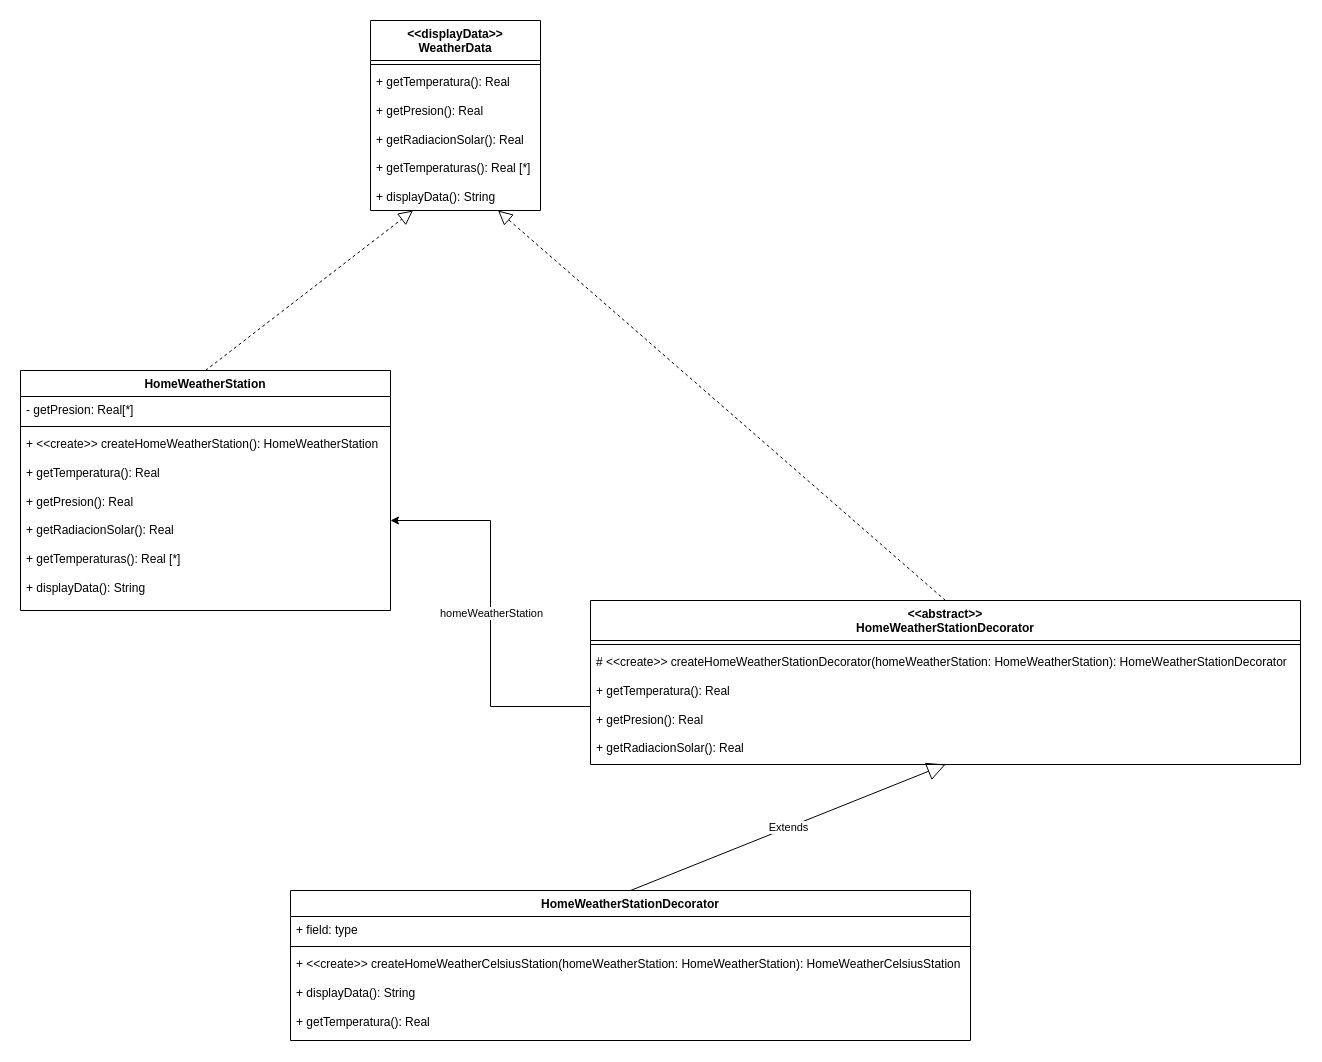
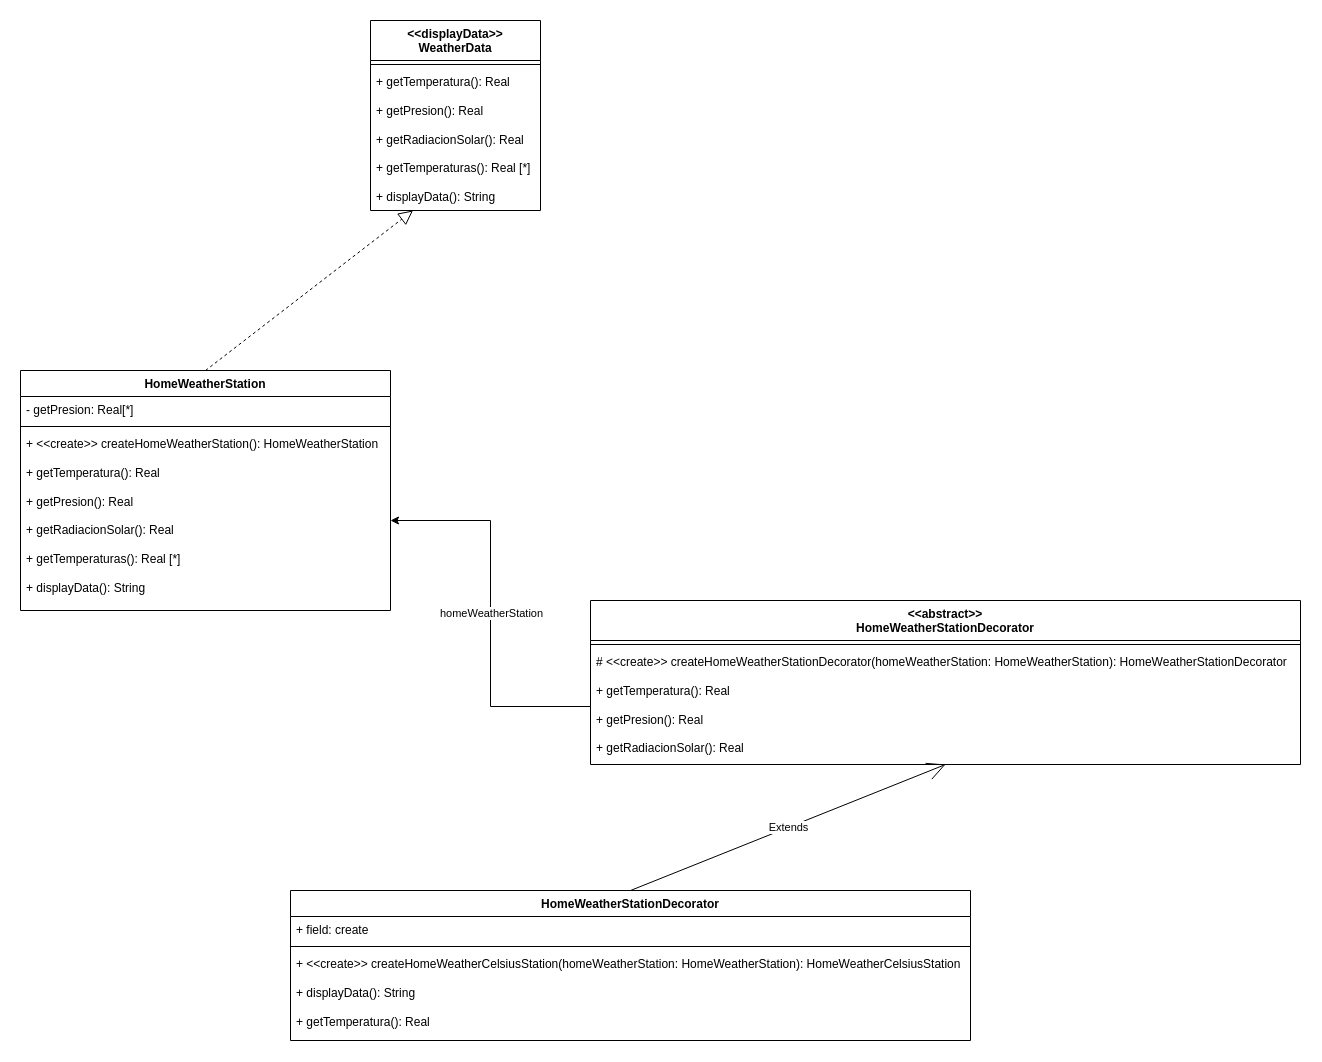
  <mxCell id="0" />
  <mxCell id="1" parent="0" />
  <mxCell id="2" value="&lt;div&gt;&amp;lt;&amp;lt;displayData&amp;gt;&amp;gt;&lt;br&gt;&lt;/div&gt;&lt;div&gt;WeatherData&lt;/div&gt;" style="swimlane;fontStyle=1;align=center;verticalAlign=top;childLayout=stackLayout;horizontal=1;startSize=40;horizontalStack=0;resizeParent=1;resizeParentMax=0;resizeLast=0;collapsible=1;marginBottom=0;whiteSpace=wrap;html=1;" vertex="1" parent="1"><mxGeometry x="370" y="20" width="170" height="190" as="geometry" /></mxCell>
  <mxCell id="3" value="" style="line;strokeWidth=1;fillColor=none;align=left;verticalAlign=middle;spacingTop=-1;spacingLeft=3;spacingRight=3;rotatable=0;labelPosition=right;points=[];portConstraint=eastwest;strokeColor=inherit;" vertex="1" parent="2"><mxGeometry y="40" width="170" height="8" as="geometry" /></mxCell>
  <mxCell id="4" value="&lt;div&gt;+ getTemperatura(): Real&lt;/div&gt;&lt;div&gt;&lt;br&gt;&lt;/div&gt;&lt;div&gt;+ getPresion(): Real&lt;/div&gt;&lt;div&gt;&lt;br&gt;&lt;/div&gt;&lt;div&gt;+ getRadiacionSolar(): Real&lt;/div&gt;&lt;div&gt;&lt;br&gt;&lt;/div&gt;&lt;div&gt;+ getTemperaturas(): Real [*]&lt;br&gt;&lt;/div&gt;&lt;div&gt;&lt;br&gt;&lt;/div&gt;&lt;div&gt;+ displayData(): String&lt;br&gt;&lt;/div&gt;" style="text;strokeColor=none;fillColor=none;align=left;verticalAlign=top;spacingLeft=4;spacingRight=4;overflow=hidden;rotatable=0;points=[[0,0.5],[1,0.5]];portConstraint=eastwest;whiteSpace=wrap;html=1;" vertex="1" parent="2"><mxGeometry y="48" width="170" height="142" as="geometry" /></mxCell>
  <mxCell id="5" value="HomeWeatherStation" style="swimlane;fontStyle=1;align=center;verticalAlign=top;childLayout=stackLayout;horizontal=1;startSize=26;horizontalStack=0;resizeParent=1;resizeParentMax=0;resizeLast=0;collapsible=1;marginBottom=0;whiteSpace=wrap;html=1;" vertex="1" parent="1"><mxGeometry x="20" y="370" width="370" height="240" as="geometry" /></mxCell>
  <mxCell id="6" value="- getPresion: Real[*]" style="text;strokeColor=none;fillColor=none;align=left;verticalAlign=top;spacingLeft=4;spacingRight=4;overflow=hidden;rotatable=0;points=[[0,0.5],[1,0.5]];portConstraint=eastwest;whiteSpace=wrap;html=1;" vertex="1" parent="5"><mxGeometry y="26" width="370" height="26" as="geometry" /></mxCell>
  <mxCell id="7" value="" style="line;strokeWidth=1;fillColor=none;align=left;verticalAlign=middle;spacingTop=-1;spacingLeft=3;spacingRight=3;rotatable=0;labelPosition=right;points=[];portConstraint=eastwest;strokeColor=inherit;" vertex="1" parent="5"><mxGeometry y="52" width="370" height="8" as="geometry" /></mxCell>
  <mxCell id="8" value="&lt;div&gt;+ &amp;lt;&amp;lt;create&amp;gt;&amp;gt; createHomeWeatherStation(): HomeWeatherStation&lt;/div&gt;&lt;div&gt;&lt;div&gt;&lt;br&gt;&lt;/div&gt;&lt;div&gt;+ getTemperatura(): Real&lt;/div&gt;&lt;div&gt;&lt;br&gt;&lt;/div&gt;&lt;div&gt;+ getPresion(): Real&lt;/div&gt;&lt;div&gt;&lt;br&gt;&lt;/div&gt;&lt;div&gt;+ getRadiacionSolar(): Real&lt;/div&gt;&lt;div&gt;&lt;br&gt;&lt;/div&gt;&lt;div&gt;+ getTemperaturas(): Real [*]&lt;br&gt;&lt;/div&gt;&lt;div&gt;&lt;br&gt;&lt;/div&gt;&lt;div&gt;+ displayData(): String&lt;br&gt;&lt;/div&gt;&lt;/div&gt;" style="text;strokeColor=none;fillColor=none;align=left;verticalAlign=top;spacingLeft=4;spacingRight=4;overflow=hidden;rotatable=0;points=[[0,0.5],[1,0.5]];portConstraint=eastwest;whiteSpace=wrap;html=1;" vertex="1" parent="5"><mxGeometry y="60" width="370" height="180" as="geometry" /></mxCell>
  <mxCell id="9" value="" style="endArrow=block;dashed=1;endFill=0;endSize=12;html=1;rounded=0;exitX=0.5;exitY=0;exitDx=0;exitDy=0;entryX=0.25;entryY=1;entryDx=0;entryDy=0;" edge="1" parent="1" source="5" target="2"><mxGeometry width="160" relative="1" as="geometry"><mxPoint x="350" y="350" as="sourcePoint" /><mxPoint x="380" y="250" as="targetPoint" /></mxGeometry></mxCell>
  <mxCell id="10" value="&lt;div&gt;&amp;lt;&amp;lt;abstract&amp;gt;&amp;gt;&lt;br&gt;&lt;/div&gt;&lt;div&gt;HomeWeatherStationDecorator&lt;/div&gt;" style="swimlane;fontStyle=1;align=center;verticalAlign=top;childLayout=stackLayout;horizontal=1;startSize=40;horizontalStack=0;resizeParent=1;resizeParentMax=0;resizeLast=0;collapsible=1;marginBottom=0;whiteSpace=wrap;html=1;" vertex="1" parent="1"><mxGeometry x="590" y="600" width="710" height="164" as="geometry" /></mxCell>
  <mxCell id="11" value="" style="line;strokeWidth=1;fillColor=none;align=left;verticalAlign=middle;spacingTop=-1;spacingLeft=3;spacingRight=3;rotatable=0;labelPosition=right;points=[];portConstraint=eastwest;strokeColor=inherit;" vertex="1" parent="10"><mxGeometry y="40" width="710" height="8" as="geometry" /></mxCell>
  <mxCell id="12" value="&lt;div&gt;# &amp;lt;&amp;lt;create&amp;gt;&amp;gt; createHomeWeatherStationDecorator(homeWeatherStation: HomeWeatherStation): HomeWeatherStationDecorator&lt;/div&gt;&lt;div&gt;&lt;br&gt;&lt;/div&gt;&lt;div&gt;+ getTemperatura(): Real&lt;/div&gt;&lt;div&gt;&lt;br&gt;&lt;/div&gt;&lt;div&gt;+ getPresion(): Real&lt;/div&gt;&lt;div&gt;&lt;br&gt;&lt;/div&gt;&lt;div&gt;+ getRadiacionSolar(): Real&lt;/div&gt;&lt;div&gt;&lt;br&gt;&lt;/div&gt;&lt;div&gt;+ getTemperaturas(): Real [*]&lt;br&gt;&lt;/div&gt;" style="text;strokeColor=none;fillColor=none;align=left;verticalAlign=top;spacingLeft=4;spacingRight=4;overflow=hidden;rotatable=0;points=[[0,0.5],[1,0.5]];portConstraint=eastwest;whiteSpace=wrap;html=1;" vertex="1" parent="10"><mxGeometry y="48" width="710" height="116" as="geometry" /></mxCell>
- <mxCell id="13" value="" style="endArrow=block;dashed=1;endFill=0;endSize=12;html=1;rounded=0;exitX=0.5;exitY=0;exitDx=0;exitDy=0;entryX=0.75;entryY=1;entryDx=0;entryDy=0;" edge="1" parent="1" source="10" target="2"><mxGeometry width="160" relative="1" as="geometry"><mxPoint x="580" y="280" as="sourcePoint" /><mxPoint x="740" y="280" as="targetPoint" /></mxGeometry></mxCell>
  <mxCell id="14" style="edgeStyle=orthogonalEdgeStyle;rounded=0;orthogonalLoop=1;jettySize=auto;html=1;exitX=0;exitY=0.5;exitDx=0;exitDy=0;entryX=1;entryY=0.5;entryDx=0;entryDy=0;" edge="1" parent="1" source="12" target="8"><mxGeometry relative="1" as="geometry" /></mxCell>
  <mxCell id="15" value="homeWeatherStation" style="edgeLabel;html=1;align=center;verticalAlign=middle;resizable=0;points=[];" vertex="1" connectable="0" parent="14"><mxGeometry x="0.005" relative="1" as="geometry"><mxPoint as="offset" /></mxGeometry></mxCell>
  <mxCell id="16" value="HomeWeatherStationDecorator" style="swimlane;fontStyle=1;align=center;verticalAlign=top;childLayout=stackLayout;horizontal=1;startSize=26;horizontalStack=0;resizeParent=1;resizeParentMax=0;resizeLast=0;collapsible=1;marginBottom=0;whiteSpace=wrap;html=1;" vertex="1" parent="1"><mxGeometry x="290" y="890" width="680" height="150" as="geometry" /></mxCell>
- <mxCell id="17" value="+ field: type" style="text;strokeColor=none;fillColor=none;align=left;verticalAlign=top;spacingLeft=4;spacingRight=4;overflow=hidden;rotatable=0;points=[[0,0.5],[1,0.5]];portConstraint=eastwest;whiteSpace=wrap;html=1;" vertex="1" parent="16"><mxGeometry y="26" width="680" height="26" as="geometry" /></mxCell>
+ <mxCell id="17" value="+ field: create" style="text;strokeColor=none;fillColor=none;align=left;verticalAlign=top;spacingLeft=4;spacingRight=4;overflow=hidden;rotatable=0;points=[[0,0.5],[1,0.5]];portConstraint=eastwest;whiteSpace=wrap;html=1;" vertex="1" parent="16"><mxGeometry y="26" width="680" height="26" as="geometry" /></mxCell>
  <mxCell id="18" value="" style="line;strokeWidth=1;fillColor=none;align=left;verticalAlign=middle;spacingTop=-1;spacingLeft=3;spacingRight=3;rotatable=0;labelPosition=right;points=[];portConstraint=eastwest;strokeColor=inherit;" vertex="1" parent="16"><mxGeometry y="52" width="680" height="8" as="geometry" /></mxCell>
  <mxCell id="19" value="&lt;div&gt;+ &amp;lt;&amp;lt;create&amp;gt;&amp;gt; createHomeWeatherCelsiusStation(homeWeatherStation: HomeWeatherStation): HomeWeatherCelsiusStation&lt;/div&gt;&lt;div&gt;&lt;br&gt;&lt;/div&gt;&lt;div&gt;+ displayData(): String&lt;/div&gt;&lt;div&gt;&lt;br&gt;&lt;/div&gt;&lt;div&gt;+ getTemperatura(): Real&lt;br&gt;&lt;/div&gt;" style="text;strokeColor=none;fillColor=none;align=left;verticalAlign=top;spacingLeft=4;spacingRight=4;overflow=hidden;rotatable=0;points=[[0,0.5],[1,0.5]];portConstraint=eastwest;whiteSpace=wrap;html=1;" vertex="1" parent="16"><mxGeometry y="60" width="680" height="90" as="geometry" /></mxCell>
- <mxCell id="20" value="Extends" style="endArrow=block;endSize=16;endFill=0;html=1;rounded=0;exitX=0.5;exitY=0;exitDx=0;exitDy=0;entryX=0.5;entryY=1;entryDx=0;entryDy=0;" edge="1" parent="1" source="16" target="10"><mxGeometry width="160" relative="1" as="geometry"><mxPoint x="720" y="670" as="sourcePoint" /><mxPoint x="880" y="670" as="targetPoint" /></mxGeometry></mxCell>
+ <mxCell id="20" value="Extends" style="endArrow=open;endSize=16;endFill=0;html=1;rounded=0;exitX=0.5;exitY=0;exitDx=0;exitDy=0;entryX=0.5;entryY=1;entryDx=0;entryDy=0;" edge="1" parent="1" source="16" target="10"><mxGeometry width="160" relative="1" as="geometry"><mxPoint x="720" y="670" as="sourcePoint" /><mxPoint x="880" y="670" as="targetPoint" /></mxGeometry></mxCell>
